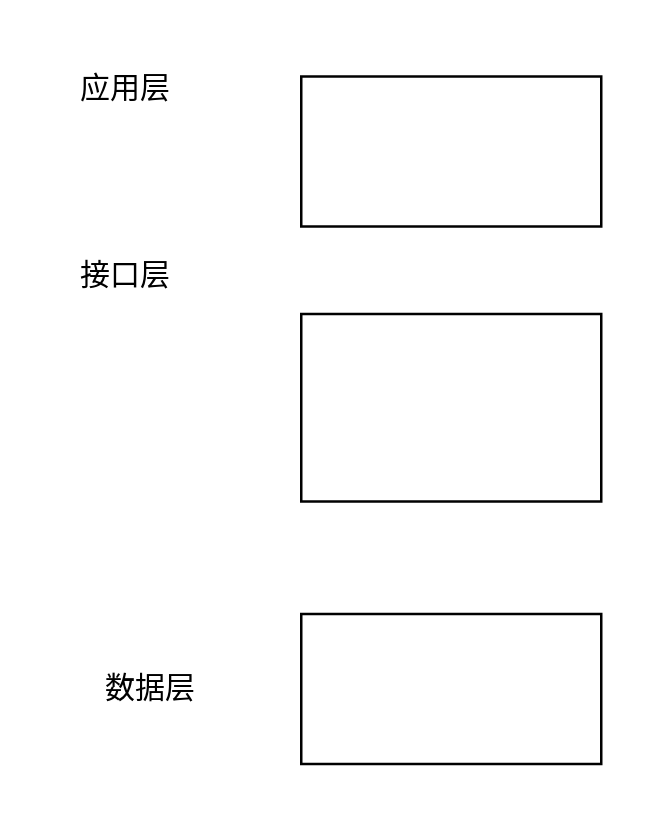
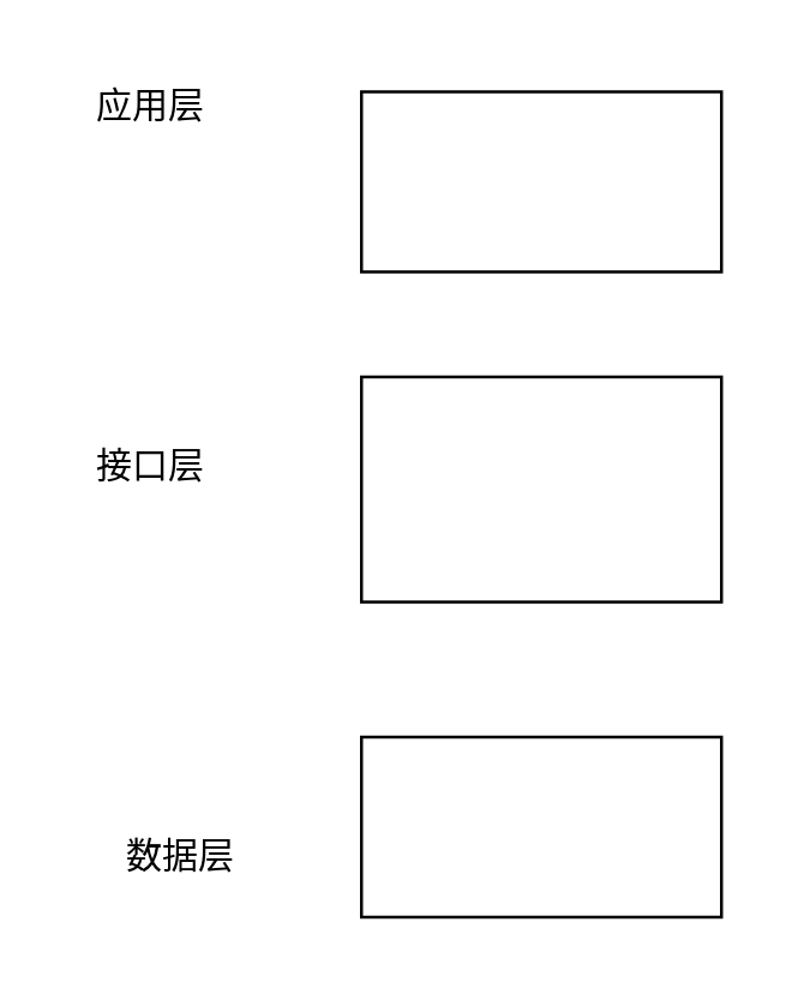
  <mxCell id="0" />
  <mxCell id="1" parent="0" />
  <mxCell id="2" value="" style="rounded=0;whiteSpace=wrap;html=1;" vertex="1" parent="1"><mxGeometry x="120" y="30" width="120" height="60" as="geometry" /></mxCell>
  <mxCell id="3" value="" style="rounded=0;whiteSpace=wrap;html=1;" vertex="1" parent="1"><mxGeometry x="120" y="125" width="120" height="75" as="geometry" /></mxCell>
  <mxCell id="4" value="应用层" style="text;html=1;align=center;verticalAlign=middle;whiteSpace=wrap;rounded=0;" vertex="1" parent="1"><mxGeometry x="20" y="20" width="60" height="30" as="geometry" /></mxCell>
- <mxCell id="5" value="接口层" style="text;html=1;align=center;verticalAlign=middle;whiteSpace=wrap;rounded=0;" vertex="1" parent="1"><mxGeometry x="20" y="95" width="60" height="30" as="geometry" /></mxCell>
- <mxCell id="6" value="数据层" style="text;html=1;align=center;verticalAlign=middle;whiteSpace=wrap;rounded=0;" vertex="1" parent="1"><mxGeometry x="30" y="260" width="60" height="30" as="geometry" /></mxCell>
+ <mxCell id="5" value="接口层" style="text;html=1;align=center;verticalAlign=middle;whiteSpace=wrap;rounded=0;" vertex="1" parent="1"><mxGeometry x="20" y="140" width="60" height="30" as="geometry" /></mxCell>
+ <mxCell id="6" value="数据层" style="text;html=1;align=center;verticalAlign=middle;whiteSpace=wrap;rounded=0;" vertex="1" parent="1"><mxGeometry x="30" y="270" width="60" height="30" as="geometry" /></mxCell>
  <mxCell id="7" value="" style="rounded=0;whiteSpace=wrap;html=1;" vertex="1" parent="1"><mxGeometry x="120" y="245" width="120" height="60" as="geometry" /></mxCell>
